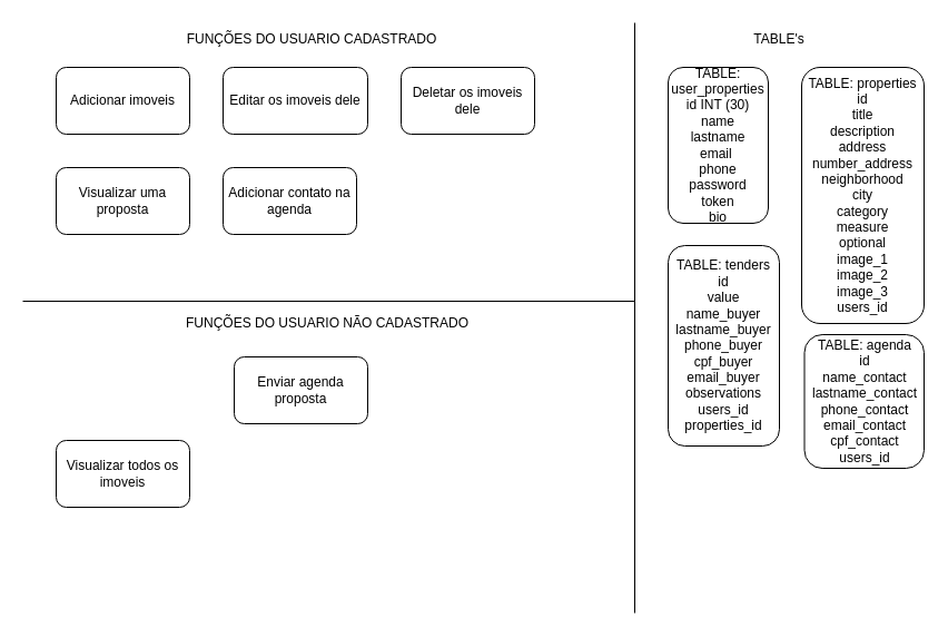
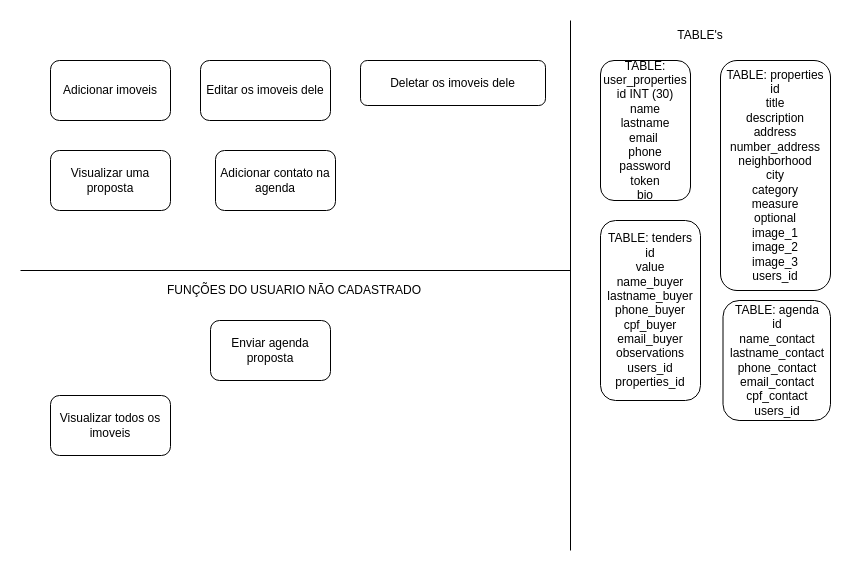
  <mxCell id="0" />
  <mxCell id="1" parent="0" />
  <mxCell id="2" value="&lt;span&gt;TABLE: user_properties&lt;/span&gt;&lt;br&gt;&lt;span&gt;id INT (30)&lt;/span&gt;&lt;br&gt;&lt;span&gt;name&lt;/span&gt;&lt;br&gt;&lt;span&gt;lastname&lt;/span&gt;&lt;br&gt;&lt;span&gt;email&amp;nbsp;&lt;br&gt;&lt;/span&gt;phone&lt;br&gt;&lt;span&gt;password&lt;/span&gt;&lt;br&gt;&lt;span&gt;token&lt;/span&gt;&lt;br&gt;&lt;span&gt;bio&lt;/span&gt;" style="rounded=1;whiteSpace=wrap;html=1;" vertex="1" parent="1"><mxGeometry x="600" y="60" width="90" height="140" as="geometry" /></mxCell>
  <mxCell id="3" value="" style="endArrow=none;html=1;" edge="1" parent="1"><mxGeometry width="50" height="50" relative="1" as="geometry"><mxPoint x="570" y="550" as="sourcePoint" /><mxPoint x="570" as="targetPoint" y="20" /></mxGeometry></mxCell>
  <mxCell id="4" value="TABLE's" style="text;html=1;strokeColor=none;fillColor=none;align=center;verticalAlign=middle;whiteSpace=wrap;rounded=0;" vertex="1" parent="1"><mxGeometry x="670" width="60" height="30" as="geometry" y="20" /></mxCell>
  <mxCell id="5" value="&lt;span&gt;TABLE: properties&lt;/span&gt;&lt;br&gt;&lt;span&gt;id&lt;/span&gt;&lt;br&gt;&lt;span&gt;title&lt;/span&gt;&lt;br&gt;&lt;span&gt;description&lt;/span&gt;&lt;br&gt;&lt;span&gt;address&lt;/span&gt;&lt;br&gt;&lt;span&gt;number_address&lt;/span&gt;&lt;br&gt;&lt;span&gt;neighborhood&lt;/span&gt;&lt;br&gt;&lt;span&gt;city&lt;/span&gt;&lt;br&gt;&lt;span&gt;category&lt;/span&gt;&lt;br&gt;&lt;span&gt;measure&lt;/span&gt;&lt;br&gt;&lt;span&gt;optional&lt;/span&gt;&lt;br&gt;&lt;span&gt;image_1&lt;/span&gt;&lt;br&gt;&lt;span&gt;image_2&lt;/span&gt;&lt;br&gt;&lt;span&gt;image_3&lt;/span&gt;&lt;br&gt;&lt;span&gt;users_id&lt;/span&gt;" style="rounded=1;whiteSpace=wrap;html=1;fillColor=none;" vertex="1" parent="1"><mxGeometry x="720" y="60" width="110" height="230" as="geometry" /></mxCell>
- <mxCell id="6" value="FUNÇÕES DO USUARIO CADASTRADO" style="text;html=1;strokeColor=none;fillColor=none;align=center;verticalAlign=middle;whiteSpace=wrap;rounded=0;" vertex="1" parent="1"><mxGeometry x="160" y="25" width="240" height="20" as="geometry" /></mxCell>
  <mxCell id="7" value="Adicionar imoveis" style="rounded=1;whiteSpace=wrap;html=1;fillColor=none;" vertex="1" parent="1"><mxGeometry x="50" y="60" width="120" height="60" as="geometry" /></mxCell>
  <mxCell id="8" value="Editar os imoveis dele" style="rounded=1;whiteSpace=wrap;html=1;fillColor=none;" vertex="1" parent="1"><mxGeometry x="200" y="60" width="130" height="60" as="geometry" /></mxCell>
- <mxCell id="9" value="Deletar os imoveis dele" style="rounded=1;whiteSpace=wrap;html=1;fillColor=none;" vertex="1" parent="1"><mxGeometry x="360" y="60" width="120" height="60" as="geometry" /></mxCell>
+ <mxCell id="9" value="Deletar os imoveis dele" style="rounded=1;whiteSpace=wrap;html=1;fillColor=none;" vertex="1" parent="1"><mxGeometry x="360" y="60" width="185" height="45" as="geometry" /></mxCell>
  <mxCell id="10" value="" style="endArrow=none;html=1;" edge="1" parent="1"><mxGeometry width="50" height="50" relative="1" as="geometry"><mxPoint y="270" as="sourcePoint" x="20" /><mxPoint x="570" y="270" as="targetPoint" /></mxGeometry></mxCell>
  <mxCell id="11" value="FUNÇÕES DO USUARIO NÃO CADASTRADO" style="text;html=1;strokeColor=none;fillColor=none;align=center;verticalAlign=middle;whiteSpace=wrap;rounded=0;" vertex="1" parent="1"><mxGeometry x="154" y="280" width="280" height="20" as="geometry" /></mxCell>
  <mxCell id="12" value="Visualizar todos os imoveis" style="rounded=1;whiteSpace=wrap;html=1;fillColor=none;" vertex="1" parent="1"><mxGeometry x="50" y="395" width="120" height="60" as="geometry" /></mxCell>
  <mxCell id="13" value="Enviar agenda proposta" style="rounded=1;whiteSpace=wrap;html=1;fillColor=none;" vertex="1" parent="1"><mxGeometry x="210" y="320" width="120" height="60" as="geometry" /></mxCell>
  <mxCell id="14" value="Visualizar uma proposta" style="rounded=1;whiteSpace=wrap;html=1;fillColor=none;" vertex="1" parent="1"><mxGeometry x="50" y="150" width="120" height="60" as="geometry" /></mxCell>
  <mxCell id="15" value="TABLE: tenders&lt;br&gt;id&lt;br&gt;value&lt;br&gt;name_buyer&lt;br&gt;lastname_buyer&lt;br&gt;phone_buyer&lt;br&gt;cpf_buyer&lt;br&gt;email_buyer&lt;br&gt;observations&lt;br&gt;users_id&lt;br&gt;properties_id" style="rounded=1;whiteSpace=wrap;html=1;fillColor=none;" vertex="1" parent="1"><mxGeometry x="600" y="220" width="100" height="180" as="geometry" /></mxCell>
  <mxCell id="16" value="TABLE: agenda&lt;br&gt;id&lt;br&gt;name_contact&lt;br&gt;lastname_contact&lt;br&gt;phone_contact&lt;br&gt;email_contact&lt;br&gt;cpf_contact&lt;br&gt;users_id" style="rounded=1;whiteSpace=wrap;html=1;fillColor=none;" vertex="1" parent="1"><mxGeometry x="722.5" y="300" width="107.5" height="120" as="geometry" /></mxCell>
- <mxCell id="17" value="Adicionar contato na agenda" style="rounded=1;whiteSpace=wrap;html=1;fillColor=none;" vertex="1" parent="1"><mxGeometry x="200" y="150" width="120" height="60" as="geometry" /></mxCell>
+ <mxCell id="17" value="Adicionar contato na agenda" style="rounded=1;whiteSpace=wrap;html=1;fillColor=none;" vertex="1" parent="1"><mxGeometry x="215" y="150" width="120" height="60" as="geometry" /></mxCell>
